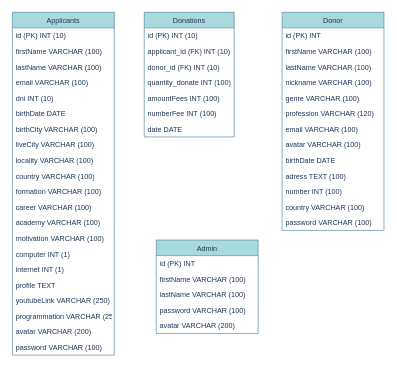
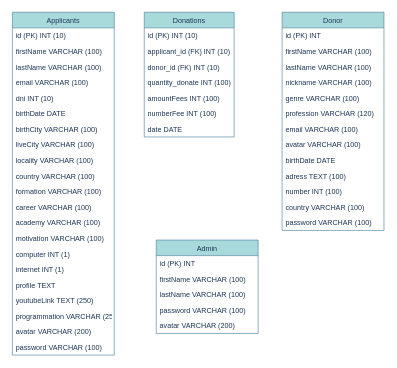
  <mxCell id="0" />
  <mxCell id="1" parent="0" />
  <mxCell id="2" value="Applicants" style="swimlane;fontStyle=0;childLayout=stackLayout;horizontal=1;startSize=26;horizontalStack=0;resizeParent=1;resizeParentMax=0;resizeLast=0;collapsible=1;marginBottom=0;fillColor=#A8DADC;strokeColor=#457B9D;fontColor=#1D3557;" vertex="1" parent="1"><mxGeometry x="20" y="20" width="170" height="572" as="geometry" /></mxCell>
  <mxCell id="3" value="id (PK) INT (10)" style="text;strokeColor=none;fillColor=none;align=left;verticalAlign=top;spacingLeft=4;spacingRight=4;overflow=hidden;rotatable=0;points=[[0,0.5],[1,0.5]];portConstraint=eastwest;fontColor=#1D3557;" vertex="1" parent="2"><mxGeometry y="26" width="170" height="26" as="geometry" /></mxCell>
  <mxCell id="4" value="firstName VARCHAR (100)" style="text;strokeColor=none;fillColor=none;align=left;verticalAlign=top;spacingLeft=4;spacingRight=4;overflow=hidden;rotatable=0;points=[[0,0.5],[1,0.5]];portConstraint=eastwest;fontColor=#1D3557;" vertex="1" parent="2"><mxGeometry y="52" width="170" height="26" as="geometry" /></mxCell>
  <mxCell id="5" value="lastName VARCHAR (100)" style="text;strokeColor=none;fillColor=none;align=left;verticalAlign=top;spacingLeft=4;spacingRight=4;overflow=hidden;rotatable=0;points=[[0,0.5],[1,0.5]];portConstraint=eastwest;fontColor=#1D3557;" vertex="1" parent="2"><mxGeometry y="78" width="170" height="26" as="geometry" /></mxCell>
  <mxCell id="6" value="email VARCHAR (100)" style="text;strokeColor=none;fillColor=none;align=left;verticalAlign=top;spacingLeft=4;spacingRight=4;overflow=hidden;rotatable=0;points=[[0,0.5],[1,0.5]];portConstraint=eastwest;fontColor=#1D3557;" vertex="1" parent="2"><mxGeometry y="104" width="170" height="26" as="geometry" /></mxCell>
  <mxCell id="7" value="dni INT (10)    " style="text;strokeColor=none;fillColor=none;align=left;verticalAlign=top;spacingLeft=4;spacingRight=4;overflow=hidden;rotatable=0;points=[[0,0.5],[1,0.5]];portConstraint=eastwest;fontColor=#1D3557;" vertex="1" parent="2"><mxGeometry y="130" width="170" height="26" as="geometry" /></mxCell>
  <mxCell id="8" value="birthDate DATE    " style="text;strokeColor=none;fillColor=none;align=left;verticalAlign=top;spacingLeft=4;spacingRight=4;overflow=hidden;rotatable=0;points=[[0,0.5],[1,0.5]];portConstraint=eastwest;fontColor=#1D3557;" vertex="1" parent="2"><mxGeometry y="156" width="170" height="26" as="geometry" /></mxCell>
  <mxCell id="9" value="birthCity VARCHAR (100)    " style="text;strokeColor=none;fillColor=none;align=left;verticalAlign=top;spacingLeft=4;spacingRight=4;overflow=hidden;rotatable=0;points=[[0,0.5],[1,0.5]];portConstraint=eastwest;fontColor=#1D3557;" vertex="1" parent="2"><mxGeometry y="182" width="170" height="26" as="geometry" /></mxCell>
  <mxCell id="10" value="liveCity VARCHAR (100)    " style="text;strokeColor=none;fillColor=none;align=left;verticalAlign=top;spacingLeft=4;spacingRight=4;overflow=hidden;rotatable=0;points=[[0,0.5],[1,0.5]];portConstraint=eastwest;fontColor=#1D3557;" vertex="1" parent="2"><mxGeometry y="208" width="170" height="26" as="geometry" /></mxCell>
  <mxCell id="11" value="locality VARCHAR (100)    " style="text;strokeColor=none;fillColor=none;align=left;verticalAlign=top;spacingLeft=4;spacingRight=4;overflow=hidden;rotatable=0;points=[[0,0.5],[1,0.5]];portConstraint=eastwest;fontColor=#1D3557;" vertex="1" parent="2"><mxGeometry y="234" width="170" height="26" as="geometry" /></mxCell>
  <mxCell id="12" value="country VARCHAR (100)    " style="text;strokeColor=none;fillColor=none;align=left;verticalAlign=top;spacingLeft=4;spacingRight=4;overflow=hidden;rotatable=0;points=[[0,0.5],[1,0.5]];portConstraint=eastwest;fontColor=#1D3557;" vertex="1" parent="2"><mxGeometry y="260" width="170" height="26" as="geometry" /></mxCell>
  <mxCell id="13" value="formation VARCHAR (100)    " style="text;strokeColor=none;fillColor=none;align=left;verticalAlign=top;spacingLeft=4;spacingRight=4;overflow=hidden;rotatable=0;points=[[0,0.5],[1,0.5]];portConstraint=eastwest;fontColor=#1D3557;" vertex="1" parent="2"><mxGeometry y="286" width="170" height="26" as="geometry" /></mxCell>
  <mxCell id="14" value="career VARCHAR (100)    " style="text;strokeColor=none;fillColor=none;align=left;verticalAlign=top;spacingLeft=4;spacingRight=4;overflow=hidden;rotatable=0;points=[[0,0.5],[1,0.5]];portConstraint=eastwest;fontColor=#1D3557;" vertex="1" parent="2"><mxGeometry y="312" width="170" height="26" as="geometry" /></mxCell>
  <mxCell id="15" value="academy VARCHAR (100)    " style="text;strokeColor=none;fillColor=none;align=left;verticalAlign=top;spacingLeft=4;spacingRight=4;overflow=hidden;rotatable=0;points=[[0,0.5],[1,0.5]];portConstraint=eastwest;fontColor=#1D3557;" vertex="1" parent="2"><mxGeometry y="338" width="170" height="26" as="geometry" /></mxCell>
  <mxCell id="16" value="motivation VARCHAR (100)    " style="text;strokeColor=none;fillColor=none;align=left;verticalAlign=top;spacingLeft=4;spacingRight=4;overflow=hidden;rotatable=0;points=[[0,0.5],[1,0.5]];portConstraint=eastwest;fontColor=#1D3557;" vertex="1" parent="2"><mxGeometry y="364" width="170" height="26" as="geometry" /></mxCell>
  <mxCell id="17" value="computer INT (1)    " style="text;strokeColor=none;fillColor=none;align=left;verticalAlign=top;spacingLeft=4;spacingRight=4;overflow=hidden;rotatable=0;points=[[0,0.5],[1,0.5]];portConstraint=eastwest;fontColor=#1D3557;" vertex="1" parent="2"><mxGeometry y="390" width="170" height="26" as="geometry" /></mxCell>
  <mxCell id="18" value="internet INT (1)    " style="text;strokeColor=none;fillColor=none;align=left;verticalAlign=top;spacingLeft=4;spacingRight=4;overflow=hidden;rotatable=0;points=[[0,0.5],[1,0.5]];portConstraint=eastwest;fontColor=#1D3557;" vertex="1" parent="2"><mxGeometry y="416" width="170" height="26" as="geometry" /></mxCell>
  <mxCell id="19" value="profile TEXT    " style="text;strokeColor=none;fillColor=none;align=left;verticalAlign=top;spacingLeft=4;spacingRight=4;overflow=hidden;rotatable=0;points=[[0,0.5],[1,0.5]];portConstraint=eastwest;fontColor=#1D3557;" vertex="1" parent="2"><mxGeometry y="442" width="170" height="26" as="geometry" /></mxCell>
- <mxCell id="20" value="youtubeLink VARCHAR (250)    " style="text;strokeColor=none;fillColor=none;align=left;verticalAlign=top;spacingLeft=4;spacingRight=4;overflow=hidden;rotatable=0;points=[[0,0.5],[1,0.5]];portConstraint=eastwest;fontColor=#1D3557;" vertex="1" parent="2"><mxGeometry y="468" width="170" height="26" as="geometry" /></mxCell>
+ <mxCell id="20" value="youtubeLink TEXT (250)    " style="text;strokeColor=none;fillColor=none;align=left;verticalAlign=top;spacingLeft=4;spacingRight=4;overflow=hidden;rotatable=0;points=[[0,0.5],[1,0.5]];portConstraint=eastwest;fontColor=#1D3557;" vertex="1" parent="2"><mxGeometry y="468" width="170" height="26" as="geometry" /></mxCell>
  <mxCell id="21" value="programmation VARCHAR (250)    " style="text;strokeColor=none;fillColor=none;align=left;verticalAlign=top;spacingLeft=4;spacingRight=4;overflow=hidden;rotatable=0;points=[[0,0.5],[1,0.5]];portConstraint=eastwest;fontColor=#1D3557;" vertex="1" parent="2"><mxGeometry y="494" width="170" height="26" as="geometry" /></mxCell>
  <mxCell id="22" value="avatar VARCHAR (200)" style="text;strokeColor=none;fillColor=none;align=left;verticalAlign=top;spacingLeft=4;spacingRight=4;overflow=hidden;rotatable=0;points=[[0,0.5],[1,0.5]];portConstraint=eastwest;fontColor=#1D3557;" vertex="1" parent="2"><mxGeometry y="520" width="170" height="26" as="geometry" /></mxCell>
  <mxCell id="23" value="password VARCHAR (100)" style="text;strokeColor=none;fillColor=none;align=left;verticalAlign=top;spacingLeft=4;spacingRight=4;overflow=hidden;rotatable=0;points=[[0,0.5],[1,0.5]];portConstraint=eastwest;fontColor=#1D3557;" vertex="1" parent="2"><mxGeometry y="546" width="170" height="26" as="geometry" /></mxCell>
  <mxCell id="24" value="Donor" style="swimlane;fontStyle=0;childLayout=stackLayout;horizontal=1;startSize=26;horizontalStack=0;resizeParent=1;resizeParentMax=0;resizeLast=0;collapsible=1;marginBottom=0;fillColor=#A8DADC;strokeColor=#457B9D;fontColor=#1D3557;" vertex="1" parent="1"><mxGeometry x="470" y="20" width="170" height="364" as="geometry" /></mxCell>
  <mxCell id="25" value="id (PK) INT" style="text;strokeColor=none;fillColor=none;align=left;verticalAlign=top;spacingLeft=4;spacingRight=4;overflow=hidden;rotatable=0;points=[[0,0.5],[1,0.5]];portConstraint=eastwest;fontColor=#1D3557;" vertex="1" parent="24"><mxGeometry y="26" width="170" height="26" as="geometry" /></mxCell>
  <mxCell id="26" value="firstName VARCHAR (100)" style="text;strokeColor=none;fillColor=none;align=left;verticalAlign=top;spacingLeft=4;spacingRight=4;overflow=hidden;rotatable=0;points=[[0,0.5],[1,0.5]];portConstraint=eastwest;fontColor=#1D3557;" vertex="1" parent="24"><mxGeometry y="52" width="170" height="26" as="geometry" /></mxCell>
  <mxCell id="27" value="lastName VARCHAR (100)" style="text;strokeColor=none;fillColor=none;align=left;verticalAlign=top;spacingLeft=4;spacingRight=4;overflow=hidden;rotatable=0;points=[[0,0.5],[1,0.5]];portConstraint=eastwest;fontColor=#1D3557;" vertex="1" parent="24"><mxGeometry y="78" width="170" height="26" as="geometry" /></mxCell>
  <mxCell id="28" value="nickname VARCHAR (100)" style="text;strokeColor=none;fillColor=none;align=left;verticalAlign=top;spacingLeft=4;spacingRight=4;overflow=hidden;rotatable=0;points=[[0,0.5],[1,0.5]];portConstraint=eastwest;fontColor=#1D3557;" vertex="1" parent="24"><mxGeometry y="104" width="170" height="26" as="geometry" /></mxCell>
  <mxCell id="29" value="genre VARCHAR (100)" style="text;strokeColor=none;fillColor=none;align=left;verticalAlign=top;spacingLeft=4;spacingRight=4;overflow=hidden;rotatable=0;points=[[0,0.5],[1,0.5]];portConstraint=eastwest;fontColor=#1D3557;" vertex="1" parent="24"><mxGeometry y="130" width="170" height="26" as="geometry" /></mxCell>
  <mxCell id="30" value="profession VARCHAR (120)" style="text;strokeColor=none;fillColor=none;align=left;verticalAlign=top;spacingLeft=4;spacingRight=4;overflow=hidden;rotatable=0;points=[[0,0.5],[1,0.5]];portConstraint=eastwest;fontColor=#1D3557;" vertex="1" parent="24"><mxGeometry y="156" width="170" height="26" as="geometry" /></mxCell>
  <mxCell id="31" value="email VARCHAR (100)" style="text;strokeColor=none;fillColor=none;align=left;verticalAlign=top;spacingLeft=4;spacingRight=4;overflow=hidden;rotatable=0;points=[[0,0.5],[1,0.5]];portConstraint=eastwest;fontColor=#1D3557;" vertex="1" parent="24"><mxGeometry y="182" width="170" height="26" as="geometry" /></mxCell>
  <mxCell id="32" value="avatar VARCHAR (100)" style="text;strokeColor=none;fillColor=none;align=left;verticalAlign=top;spacingLeft=4;spacingRight=4;overflow=hidden;rotatable=0;points=[[0,0.5],[1,0.5]];portConstraint=eastwest;fontColor=#1D3557;" vertex="1" parent="24"><mxGeometry y="208" width="170" height="26" as="geometry" /></mxCell>
  <mxCell id="33" value="birthDate DATE    " style="text;strokeColor=none;fillColor=none;align=left;verticalAlign=top;spacingLeft=4;spacingRight=4;overflow=hidden;rotatable=0;points=[[0,0.5],[1,0.5]];portConstraint=eastwest;fontColor=#1D3557;" vertex="1" parent="24"><mxGeometry y="234" width="170" height="26" as="geometry" /></mxCell>
  <mxCell id="34" value="adress TEXT (100)" style="text;strokeColor=none;fillColor=none;align=left;verticalAlign=top;spacingLeft=4;spacingRight=4;overflow=hidden;rotatable=0;points=[[0,0.5],[1,0.5]];portConstraint=eastwest;fontColor=#1D3557;" vertex="1" parent="24"><mxGeometry y="260" width="170" height="26" as="geometry" /></mxCell>
  <mxCell id="35" value="number INT (100)" style="text;strokeColor=none;fillColor=none;align=left;verticalAlign=top;spacingLeft=4;spacingRight=4;overflow=hidden;rotatable=0;points=[[0,0.5],[1,0.5]];portConstraint=eastwest;fontColor=#1D3557;" vertex="1" parent="24"><mxGeometry y="286" width="170" height="26" as="geometry" /></mxCell>
  <mxCell id="36" value="country VARCHAR (100)" style="text;strokeColor=none;fillColor=none;align=left;verticalAlign=top;spacingLeft=4;spacingRight=4;overflow=hidden;rotatable=0;points=[[0,0.5],[1,0.5]];portConstraint=eastwest;fontColor=#1D3557;" vertex="1" parent="24"><mxGeometry y="312" width="170" height="26" as="geometry" /></mxCell>
  <mxCell id="37" value="password VARCHAR (100)" style="text;strokeColor=none;fillColor=none;align=left;verticalAlign=top;spacingLeft=4;spacingRight=4;overflow=hidden;rotatable=0;points=[[0,0.5],[1,0.5]];portConstraint=eastwest;fontColor=#1D3557;" vertex="1" parent="24"><mxGeometry y="338" width="170" height="26" as="geometry" /></mxCell>
  <mxCell id="38" value="Admin" style="swimlane;fontStyle=0;childLayout=stackLayout;horizontal=1;startSize=26;horizontalStack=0;resizeParent=1;resizeParentMax=0;resizeLast=0;collapsible=1;marginBottom=0;fillColor=#A8DADC;strokeColor=#457B9D;fontColor=#1D3557;" vertex="1" parent="1"><mxGeometry x="260" y="400" width="170" height="156" as="geometry" /></mxCell>
  <mxCell id="39" value="id (PK) INT" style="text;strokeColor=none;fillColor=none;align=left;verticalAlign=top;spacingLeft=4;spacingRight=4;overflow=hidden;rotatable=0;points=[[0,0.5],[1,0.5]];portConstraint=eastwest;fontColor=#1D3557;" vertex="1" parent="38"><mxGeometry y="26" width="170" height="26" as="geometry" /></mxCell>
  <mxCell id="40" value="firstName VARCHAR (100)" style="text;strokeColor=none;fillColor=none;align=left;verticalAlign=top;spacingLeft=4;spacingRight=4;overflow=hidden;rotatable=0;points=[[0,0.5],[1,0.5]];portConstraint=eastwest;fontColor=#1D3557;" vertex="1" parent="38"><mxGeometry y="52" width="170" height="26" as="geometry" /></mxCell>
  <mxCell id="41" value="lastName VARCHAR (100)" style="text;strokeColor=none;fillColor=none;align=left;verticalAlign=top;spacingLeft=4;spacingRight=4;overflow=hidden;rotatable=0;points=[[0,0.5],[1,0.5]];portConstraint=eastwest;fontColor=#1D3557;" vertex="1" parent="38"><mxGeometry y="78" width="170" height="26" as="geometry" /></mxCell>
  <mxCell id="42" value="password VARCHAR (100)" style="text;strokeColor=none;fillColor=none;align=left;verticalAlign=top;spacingLeft=4;spacingRight=4;overflow=hidden;rotatable=0;points=[[0,0.5],[1,0.5]];portConstraint=eastwest;fontColor=#1D3557;" vertex="1" parent="38"><mxGeometry y="104" width="170" height="26" as="geometry" /></mxCell>
  <mxCell id="43" value="avatar VARCHAR (200)" style="text;strokeColor=none;fillColor=none;align=left;verticalAlign=top;spacingLeft=4;spacingRight=4;overflow=hidden;rotatable=0;points=[[0,0.5],[1,0.5]];portConstraint=eastwest;fontColor=#1D3557;" vertex="1" parent="38"><mxGeometry y="130" width="170" height="26" as="geometry" /></mxCell>
  <mxCell id="44" value="Donations" style="swimlane;fontStyle=0;childLayout=stackLayout;horizontal=1;startSize=26;horizontalStack=0;resizeParent=1;resizeParentMax=0;resizeLast=0;collapsible=1;marginBottom=0;fillColor=#A8DADC;strokeColor=#457B9D;fontColor=#1D3557;" vertex="1" parent="1"><mxGeometry x="240" y="20" width="150" height="208" as="geometry" /></mxCell>
  <mxCell id="45" value="id (PK) INT (10)" style="text;strokeColor=none;fillColor=none;align=left;verticalAlign=top;spacingLeft=4;spacingRight=4;overflow=hidden;rotatable=0;points=[[0,0.5],[1,0.5]];portConstraint=eastwest;fontColor=#1D3557;" vertex="1" parent="44"><mxGeometry y="26" width="150" height="26" as="geometry" /></mxCell>
  <mxCell id="46" value="applicant_id (FK) INT (10)" style="text;strokeColor=none;fillColor=none;align=left;verticalAlign=top;spacingLeft=4;spacingRight=4;overflow=hidden;rotatable=0;points=[[0,0.5],[1,0.5]];portConstraint=eastwest;fontColor=#1D3557;" vertex="1" parent="44"><mxGeometry y="52" width="150" height="26" as="geometry" /></mxCell>
  <mxCell id="47" value="donor_id (FK) INT (10)" style="text;strokeColor=none;fillColor=none;align=left;verticalAlign=top;spacingLeft=4;spacingRight=4;overflow=hidden;rotatable=0;points=[[0,0.5],[1,0.5]];portConstraint=eastwest;fontColor=#1D3557;" vertex="1" parent="44"><mxGeometry y="78" width="150" height="26" as="geometry" /></mxCell>
  <mxCell id="48" value="quantity_donate INT (100)" style="text;strokeColor=none;fillColor=none;align=left;verticalAlign=top;spacingLeft=4;spacingRight=4;overflow=hidden;rotatable=0;points=[[0,0.5],[1,0.5]];portConstraint=eastwest;fontColor=#1D3557;" vertex="1" parent="44"><mxGeometry y="104" width="150" height="26" as="geometry" /></mxCell>
  <mxCell id="49" value="amountFees INT (100)" style="text;strokeColor=none;fillColor=none;align=left;verticalAlign=top;spacingLeft=4;spacingRight=4;overflow=hidden;rotatable=0;points=[[0,0.5],[1,0.5]];portConstraint=eastwest;fontColor=#1D3557;" vertex="1" parent="44"><mxGeometry y="130" width="150" height="26" as="geometry" /></mxCell>
  <mxCell id="50" value="numberFee INT (100)" style="text;strokeColor=none;fillColor=none;align=left;verticalAlign=top;spacingLeft=4;spacingRight=4;overflow=hidden;rotatable=0;points=[[0,0.5],[1,0.5]];portConstraint=eastwest;fontColor=#1D3557;" vertex="1" parent="44"><mxGeometry y="156" width="150" height="26" as="geometry" /></mxCell>
  <mxCell id="51" value="date DATE" style="text;strokeColor=none;fillColor=none;align=left;verticalAlign=top;spacingLeft=4;spacingRight=4;overflow=hidden;rotatable=0;points=[[0,0.5],[1,0.5]];portConstraint=eastwest;fontColor=#1D3557;" vertex="1" parent="44"><mxGeometry y="182" width="150" height="26" as="geometry" /></mxCell>
